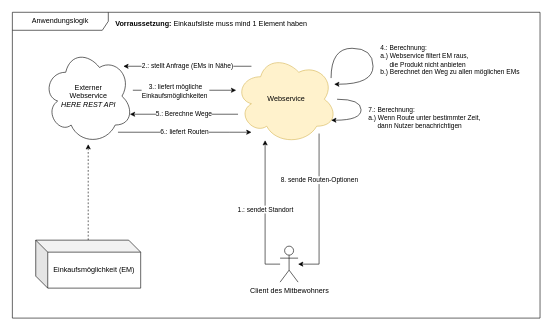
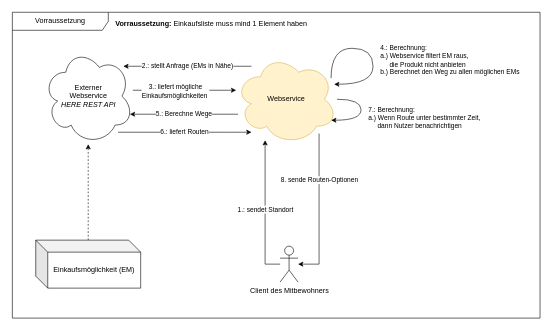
  <mxCell id="0" />
  <mxCell id="1" parent="0" />
  <mxCell id="2" value="1.: sendet Standort" style="edgeStyle=orthogonalEdgeStyle;rounded=0;orthogonalLoop=1;jettySize=auto;html=1;" edge="1" parent="1" source="3" target="7"><mxGeometry relative="1" as="geometry"><Array as="points"><mxPoint x="441.5" y="440" /></Array></mxGeometry></mxCell>
  <mxCell id="3" value="Client des Mitbewohners" style="shape=umlActor;verticalLabelPosition=bottom;labelBackgroundColor=#ffffff;verticalAlign=top;html=1;outlineConnect=0;" vertex="1" parent="1"><mxGeometry x="466.5" y="410" width="30" height="60" as="geometry" /></mxCell>
  <mxCell id="4" value="2.: stellt Anfrage (EMs in Nähe)" style="edgeStyle=orthogonalEdgeStyle;rounded=0;orthogonalLoop=1;jettySize=auto;html=1;" edge="1" parent="1" source="7" target="11"><mxGeometry relative="1" as="geometry"><Array as="points"><mxPoint x="281.5" y="110" /><mxPoint x="281.5" y="110" /></Array></mxGeometry></mxCell>
  <mxCell id="5" value="5.: Berechne Wege" style="edgeStyle=orthogonalEdgeStyle;rounded=0;orthogonalLoop=1;jettySize=auto;html=1;" edge="1" parent="1" source="7" target="11"><mxGeometry relative="1" as="geometry"><Array as="points"><mxPoint x="310" y="190" /><mxPoint x="310" y="190" /></Array></mxGeometry></mxCell>
  <mxCell id="6" value="8. sende Routen-Optionen" style="edgeStyle=orthogonalEdgeStyle;rounded=0;orthogonalLoop=1;jettySize=auto;html=1;" edge="1" parent="1" source="7" target="3"><mxGeometry x="-0.384" relative="1" as="geometry"><Array as="points"><mxPoint x="531.5" y="440" /></Array><mxPoint as="offset" /></mxGeometry></mxCell>
  <mxCell id="7" value="Webservice" style="ellipse;shape=cloud;whiteSpace=wrap;html=1;shadow=0;fillColor=#fff2cc;strokeColor=#d6b656;" vertex="1" parent="1"><mxGeometry x="391.5" y="90" width="170" height="150" as="geometry" /></mxCell>
  <mxCell id="8" style="edgeStyle=orthogonalEdgeStyle;rounded=0;orthogonalLoop=1;jettySize=auto;html=1;" edge="1" parent="1" source="11" target="7"><mxGeometry relative="1" as="geometry"><Array as="points"><mxPoint x="341.5" y="150" /><mxPoint x="341.5" y="150" /></Array></mxGeometry></mxCell>
  <mxCell id="9" value="&lt;font style=&quot;font-size: 11px&quot;&gt;3.: liefert mögliche&lt;br&gt;Einkaufsmöglichkeiten&amp;nbsp;&lt;/font&gt;" style="text;html=1;align=center;verticalAlign=middle;resizable=0;points=[];;labelBackgroundColor=#ffffff;" vertex="1" connectable="0" parent="8"><mxGeometry x="0.078" y="-22" relative="1" as="geometry"><mxPoint x="-22" y="-21" as="offset" /></mxGeometry></mxCell>
  <mxCell id="10" value="6.: liefert Routen" style="edgeStyle=orthogonalEdgeStyle;rounded=0;orthogonalLoop=1;jettySize=auto;html=1;" edge="1" parent="1" source="11" target="7"><mxGeometry relative="1" as="geometry"><Array as="points"><mxPoint x="381.5" y="220" /><mxPoint x="381.5" y="220" /></Array></mxGeometry></mxCell>
  <mxCell id="11" value="Externer&lt;br&gt;Webservice&lt;br&gt;&lt;i&gt;HERE REST API&lt;/i&gt;" style="ellipse;shape=cloud;whiteSpace=wrap;html=1;shadow=0;" vertex="1" parent="1"><mxGeometry x="71.5" y="80" width="150" height="160" as="geometry" /></mxCell>
  <mxCell id="12" style="edgeStyle=orthogonalEdgeStyle;rounded=0;orthogonalLoop=1;jettySize=auto;html=1;dashed=1;" edge="1" parent="1" source="13" target="11"><mxGeometry relative="1" as="geometry" /></mxCell>
  <mxCell id="13" value="Einkaufsmöglichkeit (EM)" style="shape=cube;whiteSpace=wrap;html=1;boundedLbl=1;backgroundOutline=1;darkOpacity=0.05;darkOpacity2=0.1;shadow=0;" vertex="1" parent="1"><mxGeometry x="59" y="400" width="175" height="80" as="geometry" /></mxCell>
  <mxCell id="14" value="&lt;b&gt;Vorraussetzung:&lt;/b&gt;&amp;nbsp;Einkaufsliste muss mind 1 Element haben" style="text;html=1;align=left;verticalAlign=middle;resizable=0;points=[];;autosize=1;" vertex="1" parent="1"><mxGeometry x="190" y="30" width="340" height="20" as="geometry" /></mxCell>
  <mxCell id="15" value="4.: Berechnung:&lt;br&gt;a.) Webservice filtert EM raus,&lt;br&gt;&amp;nbsp; &amp;nbsp; &amp;nbsp;die Produkt nicht anbieten&lt;br&gt;b.) Berechnet den Weg zu allen möglichen EMs" style="edgeStyle=orthogonalEdgeStyle;rounded=0;orthogonalLoop=1;jettySize=auto;html=1;curved=1;align=left;" edge="1" parent="1" source="7" target="7"><mxGeometry x="0.144" y="10" relative="1" as="geometry"><mxPoint x="521.5" y="60" as="sourcePoint" /><mxPoint x="537.5" y="220" as="targetPoint" /><Array as="points"><mxPoint x="551.5" y="80" /><mxPoint x="621.5" y="80" /><mxPoint x="621.5" y="140" /></Array><mxPoint as="offset" /></mxGeometry></mxCell>
  <mxCell id="16" value="7.: Berechnung:&lt;br&gt;a.) Wenn Route unter bestimmter Zeit,&lt;br&gt;&amp;nbsp; &amp;nbsp; &amp;nbsp;dann Nutzer benachrichtigen" style="edgeStyle=orthogonalEdgeStyle;rounded=0;orthogonalLoop=1;jettySize=auto;html=1;curved=1;align=left;" edge="1" parent="1" source="7" target="7"><mxGeometry x="0.144" y="10" relative="1" as="geometry"><mxPoint x="561.5" y="133.542" as="sourcePoint" /><mxPoint x="568.069" y="150" as="targetPoint" /><Array as="points"><mxPoint x="601.5" y="165" /><mxPoint x="601.5" y="200" /></Array><mxPoint as="offset" /></mxGeometry></mxCell>
- <mxCell id="17" value="Anwendungslogik" style="shape=umlFrame;whiteSpace=wrap;html=1;shadow=0;width=160;height=30;" vertex="1" parent="1"><mxGeometry x="20" y="20" width="880" height="510" as="geometry" /></mxCell>
+ <mxCell id="17" value="Vorraussetzung" style="shape=umlFrame;whiteSpace=wrap;html=1;shadow=0;width=160;height=30;" vertex="1" parent="1"><mxGeometry x="20" y="20" width="880" height="510" as="geometry" /></mxCell>
